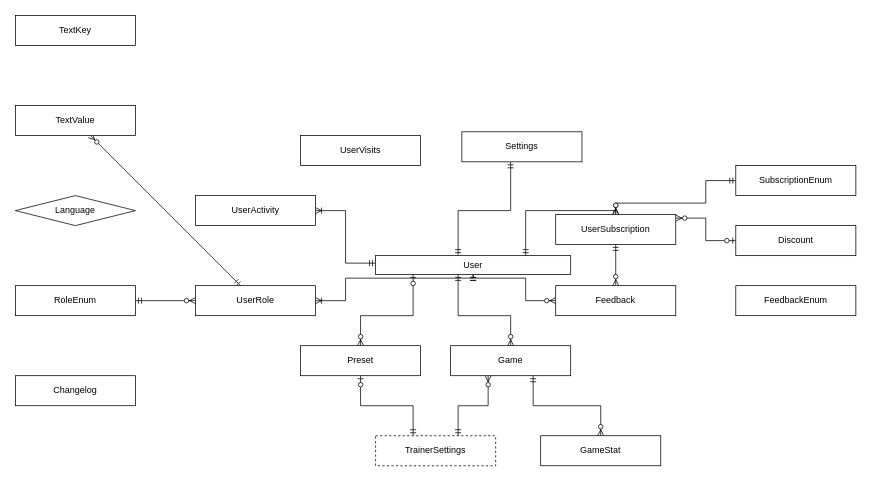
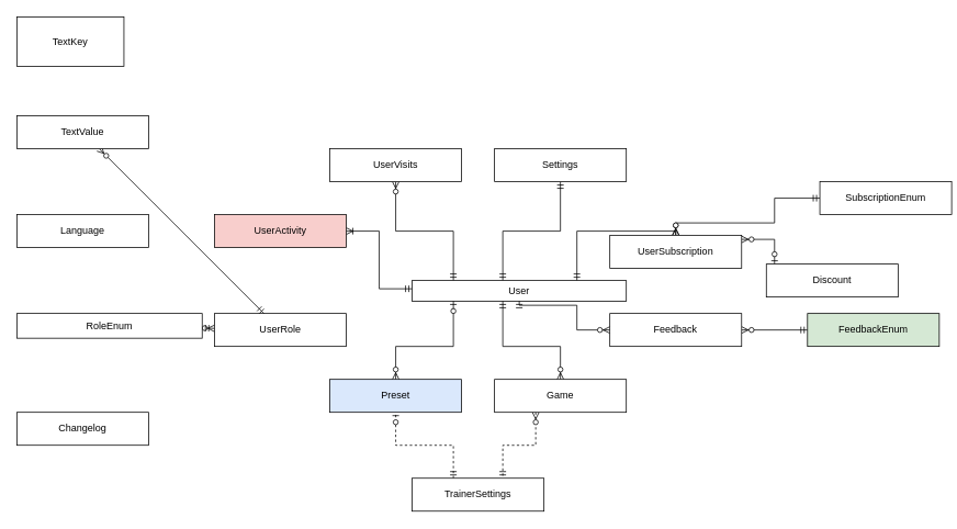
  <mxCell id="0" />
  <mxCell id="1" parent="0" />
  <mxCell id="2" style="edgeStyle=orthogonalEdgeStyle;rounded=0;orthogonalLoop=1;jettySize=auto;html=1;endArrow=ERmandOne;endFill=0;startArrow=ERmandOne;startFill=0;" edge="1" parent="1" source="6" target="7"><mxGeometry relative="1" as="geometry"><Array as="points"><mxPoint x="610" y="280" /><mxPoint x="680" y="280" /></Array></mxGeometry></mxCell>
  <mxCell id="3" style="edgeStyle=orthogonalEdgeStyle;rounded=0;orthogonalLoop=1;jettySize=auto;html=1;endArrow=ERzeroToMany;endFill=1;startArrow=ERmandOne;startFill=0;" edge="1" parent="1" source="6" target="10"><mxGeometry relative="1" as="geometry"><Array as="points"><mxPoint x="700" y="350" /><mxPoint x="700" y="280" /></Array></mxGeometry></mxCell>
  <mxCell id="4" style="edgeStyle=orthogonalEdgeStyle;rounded=0;orthogonalLoop=1;jettySize=auto;html=1;endArrow=ERoneToMany;endFill=0;startArrow=ERmandOne;startFill=0;" edge="1" parent="1" source="6" target="13"><mxGeometry relative="1" as="geometry"><Array as="points"><mxPoint x="460" y="350" /><mxPoint x="460" y="280" /></Array></mxGeometry></mxCell>
+ <mxCell id="5" style="edgeStyle=orthogonalEdgeStyle;rounded=0;orthogonalLoop=1;jettySize=auto;html=1;endArrow=ERzeroToMany;endFill=1;startArrow=ERmandOne;startFill=0;" edge="1" parent="1" source="6" target="14"><mxGeometry relative="1" as="geometry"><Array as="points"><mxPoint x="550" y="280" /><mxPoint x="480" y="280" /></Array></mxGeometry></mxCell>
  <mxCell id="6" value="User" style="rounded=0;whiteSpace=wrap;html=1;" vertex="1" parent="1"><mxGeometry x="500" y="340" width="260" height="25" as="geometry" /></mxCell>
- <mxCell id="7" value="Settings" style="rounded=0;whiteSpace=wrap;html=1;" vertex="1" parent="1"><mxGeometry x="615" y="175" width="160" height="40" as="geometry" /></mxCell>
+ <mxCell id="7" value="Settings" style="rounded=0;whiteSpace=wrap;html=1;" vertex="1" parent="1"><mxGeometry x="600" y="180" width="160" height="40" as="geometry" /></mxCell>
  <mxCell id="8" style="edgeStyle=orthogonalEdgeStyle;rounded=0;orthogonalLoop=1;jettySize=auto;html=1;endArrow=ERmandOne;endFill=0;startArrow=ERzeroToMany;startFill=1;" edge="1" parent="1" source="10" target="11"><mxGeometry relative="1" as="geometry"><Array as="points"><mxPoint x="940" y="270" /><mxPoint x="940" y="240" /></Array></mxGeometry></mxCell>
  <mxCell id="9" style="edgeStyle=orthogonalEdgeStyle;rounded=0;orthogonalLoop=1;jettySize=auto;html=1;endArrow=ERzeroToOne;endFill=1;startArrow=ERzeroToMany;startFill=1;" edge="1" parent="1" source="10" target="12"><mxGeometry relative="1" as="geometry"><Array as="points"><mxPoint x="940" y="290" /><mxPoint x="940" y="320" /></Array></mxGeometry></mxCell>
  <mxCell id="10" value="UserSubscription" style="rounded=0;whiteSpace=wrap;html=1;" vertex="1" parent="1"><mxGeometry x="740" y="285" width="160" height="40" as="geometry" /></mxCell>
- <mxCell id="11" value="SubscriptionEnum" style="rounded=0;whiteSpace=wrap;html=1;" vertex="1" parent="1"><mxGeometry x="980" y="220" width="160" height="40" as="geometry" /></mxCell>
- <mxCell id="12" value="Discount" style="rounded=0;whiteSpace=wrap;html=1;" vertex="1" parent="1"><mxGeometry x="980" y="300" width="160" height="40" as="geometry" /></mxCell>
- <mxCell id="13" value="UserActivity" style="rounded=0;whiteSpace=wrap;html=1;" vertex="1" parent="1"><mxGeometry x="260" y="260" width="160" height="40" as="geometry" /></mxCell>
+ <mxCell id="11" value="SubscriptionEnum" style="rounded=0;whiteSpace=wrap;html=1;" vertex="1" parent="1"><mxGeometry x="995" y="220" width="160" height="40" as="geometry" /></mxCell>
+ <mxCell id="12" value="Discount" style="rounded=0;whiteSpace=wrap;html=1;" vertex="1" parent="1"><mxGeometry x="930" y="320" width="160" height="40" as="geometry" /></mxCell>
+ <mxCell id="13" value="UserActivity" style="rounded=0;whiteSpace=wrap;html=1;fillColor=#f8cecc;" vertex="1" parent="1"><mxGeometry x="260" y="260" width="160" height="40" as="geometry" /></mxCell>
  <mxCell id="14" value="UserVisits" style="rounded=0;whiteSpace=wrap;html=1;" vertex="1" parent="1"><mxGeometry x="400" y="180" width="160" height="40" as="geometry" /></mxCell>
  <mxCell id="15" style="edgeStyle=none;rounded=0;orthogonalLoop=1;jettySize=auto;html=1;endArrow=ERmandOne;endFill=0;startArrow=ERzeroToMany;startFill=1;" edge="1" parent="1" source="17" target="18"><mxGeometry relative="1" as="geometry" /></mxCell>
- <mxCell id="16" style="edgeStyle=orthogonalEdgeStyle;rounded=0;orthogonalLoop=1;jettySize=auto;html=1;endArrow=ERmandOne;endFill=0;startArrow=ERoneToMany;startFill=0;" edge="1" parent="1" source="17" target="6"><mxGeometry relative="1" as="geometry"><Array as="points"><mxPoint x="460" y="400" /><mxPoint x="460" y="370" /></Array></mxGeometry></mxCell>
  <mxCell id="17" value="UserRole" style="rounded=0;whiteSpace=wrap;html=1;" vertex="1" parent="1"><mxGeometry x="260" y="380" width="160" height="40" as="geometry" /></mxCell>
- <mxCell id="18" value="RoleEnum" style="rounded=0;whiteSpace=wrap;html=1;" vertex="1" parent="1"><mxGeometry x="20" y="380" width="160" height="40" as="geometry" /></mxCell>
+ <mxCell id="18" value="RoleEnum" style="rounded=0;whiteSpace=wrap;html=1;" vertex="1" parent="1"><mxGeometry x="20" y="380" width="225" height="30" as="geometry" /></mxCell>
  <mxCell id="19" style="edgeStyle=orthogonalEdgeStyle;rounded=0;orthogonalLoop=1;jettySize=auto;html=1;endArrow=ERmandOne;endFill=0;startArrow=ERzeroToMany;startFill=1;" edge="1" parent="1" source="22" target="6"><mxGeometry relative="1" as="geometry"><Array as="points"><mxPoint x="680" y="420" /><mxPoint x="610" y="420" /></Array></mxGeometry></mxCell>
- <mxCell id="20" style="edgeStyle=orthogonalEdgeStyle;rounded=0;orthogonalLoop=1;jettySize=auto;html=1;endArrow=ERmandOne;endFill=0;startArrow=ERzeroToMany;startFill=1;" edge="1" parent="1" source="22" target="24"><mxGeometry relative="1" as="geometry"><Array as="points"><mxPoint x="650" y="540" /><mxPoint x="610" y="540" /></Array></mxGeometry></mxCell>
- <mxCell id="21" style="edgeStyle=orthogonalEdgeStyle;rounded=0;orthogonalLoop=1;jettySize=auto;html=1;endArrow=ERzeroToMany;endFill=1;startArrow=ERmandOne;startFill=0;" edge="1" parent="1" source="22" target="27"><mxGeometry relative="1" as="geometry"><Array as="points"><mxPoint x="710" y="540" /><mxPoint x="800" y="540" /></Array></mxGeometry></mxCell>
+ <mxCell id="20" style="edgeStyle=orthogonalEdgeStyle;rounded=0;orthogonalLoop=1;jettySize=auto;html=1;endArrow=ERmandOne;endFill=0;startArrow=ERzeroToMany;startFill=1;dashed=1;" edge="1" parent="1" source="22" target="24"><mxGeometry relative="1" as="geometry"><Array as="points"><mxPoint x="650" y="540" /><mxPoint x="610" y="540" /></Array></mxGeometry></mxCell>
  <mxCell id="22" value="Game" style="rounded=0;whiteSpace=wrap;html=1;" vertex="1" parent="1"><mxGeometry x="600" y="460" width="160" height="40" as="geometry" /></mxCell>
- <mxCell id="23" style="edgeStyle=orthogonalEdgeStyle;rounded=0;orthogonalLoop=1;jettySize=auto;html=1;endArrow=ERzeroToOne;endFill=1;startArrow=ERmandOne;startFill=0;" edge="1" parent="1" source="24" target="26"><mxGeometry relative="1" as="geometry"><Array as="points"><mxPoint x="550" y="540" /><mxPoint x="480" y="540" /></Array></mxGeometry></mxCell>
- <mxCell id="24" value="TrainerSettings" style="rounded=0;whiteSpace=wrap;html=1;dashed=1;" vertex="1" parent="1"><mxGeometry x="500" y="580" width="160" height="40" as="geometry" /></mxCell>
+ <mxCell id="23" style="edgeStyle=orthogonalEdgeStyle;rounded=0;orthogonalLoop=1;jettySize=auto;html=1;endArrow=ERzeroToOne;endFill=1;startArrow=ERmandOne;startFill=0;dashed=1;" edge="1" parent="1" source="24" target="26"><mxGeometry relative="1" as="geometry"><Array as="points"><mxPoint x="550" y="540" /><mxPoint x="480" y="540" /></Array></mxGeometry></mxCell>
+ <mxCell id="24" value="TrainerSettings" style="rounded=0;whiteSpace=wrap;html=1;" vertex="1" parent="1"><mxGeometry x="500" y="580" width="160" height="40" as="geometry" /></mxCell>
  <mxCell id="25" style="edgeStyle=orthogonalEdgeStyle;rounded=0;orthogonalLoop=1;jettySize=auto;html=1;endArrow=ERzeroToOne;endFill=1;startArrow=ERzeroToMany;startFill=1;" edge="1" parent="1" source="26" target="6"><mxGeometry relative="1" as="geometry"><Array as="points"><mxPoint x="480" y="420" /><mxPoint x="550" y="420" /></Array></mxGeometry></mxCell>
- <mxCell id="26" value="Preset" style="rounded=0;whiteSpace=wrap;html=1;" vertex="1" parent="1"><mxGeometry x="400" y="460" width="160" height="40" as="geometry" /></mxCell>
- <mxCell id="27" value="GameStat" style="rounded=0;whiteSpace=wrap;html=1;" vertex="1" parent="1"><mxGeometry x="720" y="580" width="160" height="40" as="geometry" /></mxCell>
+ <mxCell id="26" value="Preset" style="rounded=0;whiteSpace=wrap;html=1;fillColor=#dae8fc;" vertex="1" parent="1"><mxGeometry x="400" y="460" width="160" height="40" as="geometry" /></mxCell>
  <mxCell id="28" style="edgeStyle=orthogonalEdgeStyle;rounded=0;orthogonalLoop=1;jettySize=auto;html=1;endArrow=ERmandOne;endFill=0;startArrow=ERzeroToMany;startFill=1;" edge="1" parent="1" source="30" target="6"><mxGeometry relative="1" as="geometry"><Array as="points"><mxPoint x="700" y="400" /><mxPoint x="700" y="370" /></Array></mxGeometry></mxCell>
- <mxCell id="29" style="edgeStyle=none;rounded=0;orthogonalLoop=1;jettySize=auto;html=1;endArrow=ERmandOne;endFill=0;startArrow=ERzeroToMany;startFill=1;" edge="1" parent="1" source="30" target="10"><mxGeometry relative="1" as="geometry" /></mxCell>
+ <mxCell id="29" style="edgeStyle=none;rounded=0;orthogonalLoop=1;jettySize=auto;html=1;endArrow=ERmandOne;endFill=0;startArrow=ERzeroToMany;startFill=1;" edge="1" parent="1" source="30" target="31"><mxGeometry relative="1" as="geometry" /></mxCell>
  <mxCell id="30" value="Feedback" style="rounded=0;whiteSpace=wrap;html=1;" vertex="1" parent="1"><mxGeometry x="740" y="380" width="160" height="40" as="geometry" /></mxCell>
- <mxCell id="31" value="FeedbackEnum" style="rounded=0;whiteSpace=wrap;html=1;" vertex="1" parent="1"><mxGeometry x="980" y="380" width="160" height="40" as="geometry" /></mxCell>
+ <mxCell id="31" value="FeedbackEnum" style="rounded=0;whiteSpace=wrap;html=1;fillColor=#d5e8d4;" vertex="1" parent="1"><mxGeometry x="980" y="380" width="160" height="40" as="geometry" /></mxCell>
  <mxCell id="32" style="edgeStyle=none;rounded=0;orthogonalLoop=1;jettySize=auto;html=1;endArrow=ERmandOne;endFill=0;startArrow=ERzeroToMany;startFill=1;" edge="1" parent="1" source="33" target="17"><mxGeometry relative="1" as="geometry" /></mxCell>
  <mxCell id="33" value="TextValue" style="rounded=0;whiteSpace=wrap;html=1;" vertex="1" parent="1"><mxGeometry x="20" y="140" width="160" height="40" as="geometry" /></mxCell>
- <mxCell id="34" value="Language" style="rhombus;whiteSpace=wrap;html=1;" vertex="1" parent="1"><mxGeometry x="20" y="260" width="160" height="40" as="geometry" /></mxCell>
- <mxCell id="35" value="TextKey" style="rounded=0;whiteSpace=wrap;html=1;" vertex="1" parent="1"><mxGeometry x="20" y="20" width="160" height="40" as="geometry" /></mxCell>
+ <mxCell id="34" value="Language" style="rounded=0;whiteSpace=wrap;html=1;" vertex="1" parent="1"><mxGeometry x="20" y="260" width="160" height="40" as="geometry" /></mxCell>
+ <mxCell id="35" value="TextKey" style="rounded=0;whiteSpace=wrap;html=1;" vertex="1" parent="1"><mxGeometry x="20" y="20" width="130" height="60" as="geometry" /></mxCell>
  <mxCell id="36" value="Changelog" style="rounded=0;whiteSpace=wrap;html=1;" vertex="1" parent="1"><mxGeometry x="20" y="500" width="160" height="40" as="geometry" /></mxCell>
